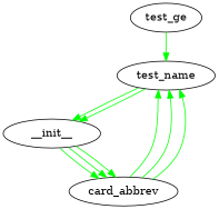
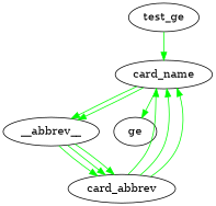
  digraph {
    edge [color=green]
    test_ge
-   card_name [label=test_name]
-   __init__
+   card_name
+   __init__ [label=__abbrev__]
    card_abbrev
+   ge
    test_ge -> card_name
    card_name -> __init__
    card_name -> __init__
+   card_name -> ge
    __init__ -> card_abbrev
    __init__ -> card_abbrev
    __init__ -> card_abbrev
    card_abbrev -> card_name
    card_abbrev -> card_name
    card_abbrev -> card_name
  }
